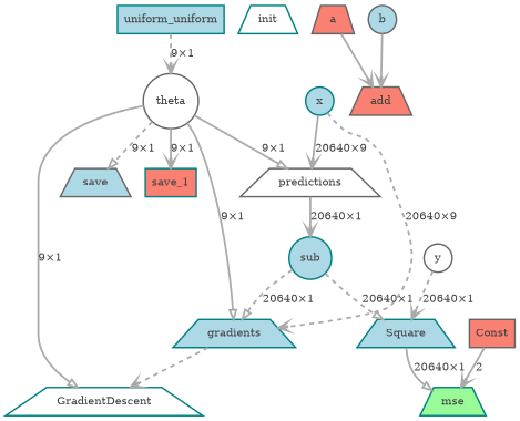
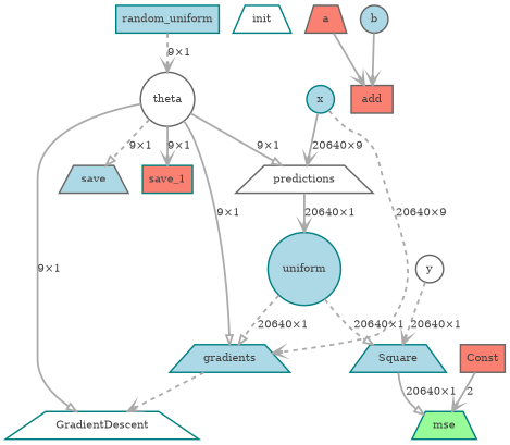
  digraph {
    color=white
    fillcolor=white
    fontcolor="#414141"
    style=rounded
    node [color=teal fillcolor=lightblue fontcolor="#414141" penwidth=2 shape=trapezium style=filled]
    edge [arrowhead=vee arrowsize=1.2 color="#aaaaaa" fontcolor="#414141" penwidth=2.5 style=dashed]
    n1 [label=x shape=circle]
    n2 [color=gray40 fillcolor=white label=predictions]
    n3 [label=gradients]
-   n4 [label=sub shape=circle]
+   n4 [label=uniform shape=circle]
    n5 [fillcolor=white label=GradientDescent]
    n6 [color=gray40 fillcolor=white label=y shape=circle]
    n7 [label=Square]
-   n8 [label=uniform_uniform shape=box]
+   n8 [label=random_uniform shape=box]
    n9 [color=gray40 fillcolor=white label=theta shape=circle]
    n10 [color=gray40 label=save]
    n11 [fillcolor=salmon label=save_1 shape=box]
    n12 [fillcolor=palegreen label=mse]
    n13 [color=gray40 fillcolor=salmon label=Const shape=box]
    n14 [fillcolor=white label=init]
    n15 [color=gray40 fillcolor=salmon label=a]
-   n16 [color=gray40 fillcolor=salmon label=add]
+   n16 [color=gray40 fillcolor=salmon label=add shape=box]
    n17 [color=gray40 label=b shape=circle]
    n1 -> n2 [label="20640×9" style=bold]
    n1 -> n3 [label="20640×9"]
    n2 -> n4 [label="20640×1" style=bold]
    n3 -> n5
    n4 -> n3 [arrowhead=onormal label="20640×1"]
    n4 -> n7 [arrowhead=onormal label="20640×1"]
    n6 -> n7 [label="20640×1"]
    n7 -> n12 [arrowhead=onormal label="20640×1" style=bold]
    n8 -> n9 [label="9×1"]
    n9 -> n2 [arrowhead=onormal label="9×1" style=bold]
    n9 -> n3 [arrowhead=onormal label="9×1" style=solid]
    n9 -> n5 [arrowhead=onormal label="9×1" style=bold]
    n9 -> n10 [arrowhead=onormal label="9×1"]
    n9 -> n11 [label="9×1" style=solid]
    n13 -> n12 [label=2 style=bold]
    n15 -> n16 [style=solid]
    n17 -> n16 [style=solid]
  }
